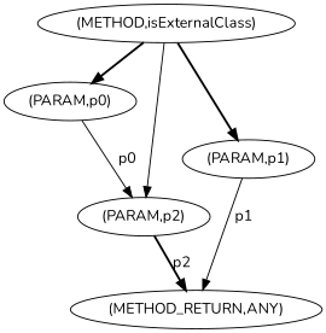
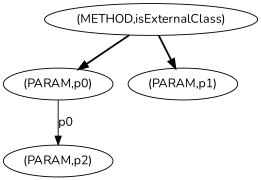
  digraph {
    fontname=Nunito
    node [fontname=Nunito]
    edge [fontname=Nunito style=bold]
    n1 [label=<(METHOD,isExternalClass)>]
    n2 [label=<(PARAM,p0)>]
    n3 [label=<(PARAM,p1)>]
    n4 [label=<(PARAM,p2)>]
-   n5 [label=<(METHOD_RETURN,ANY)>]
    n1 -> n2
    n1 -> n3
-   n1 -> n4 [style=solid]
    n2 -> n4 [label=p0 style=solid]
-   n3 -> n5 [label=p1 style=solid]
-   n4 -> n5 [label=p2]
  }
